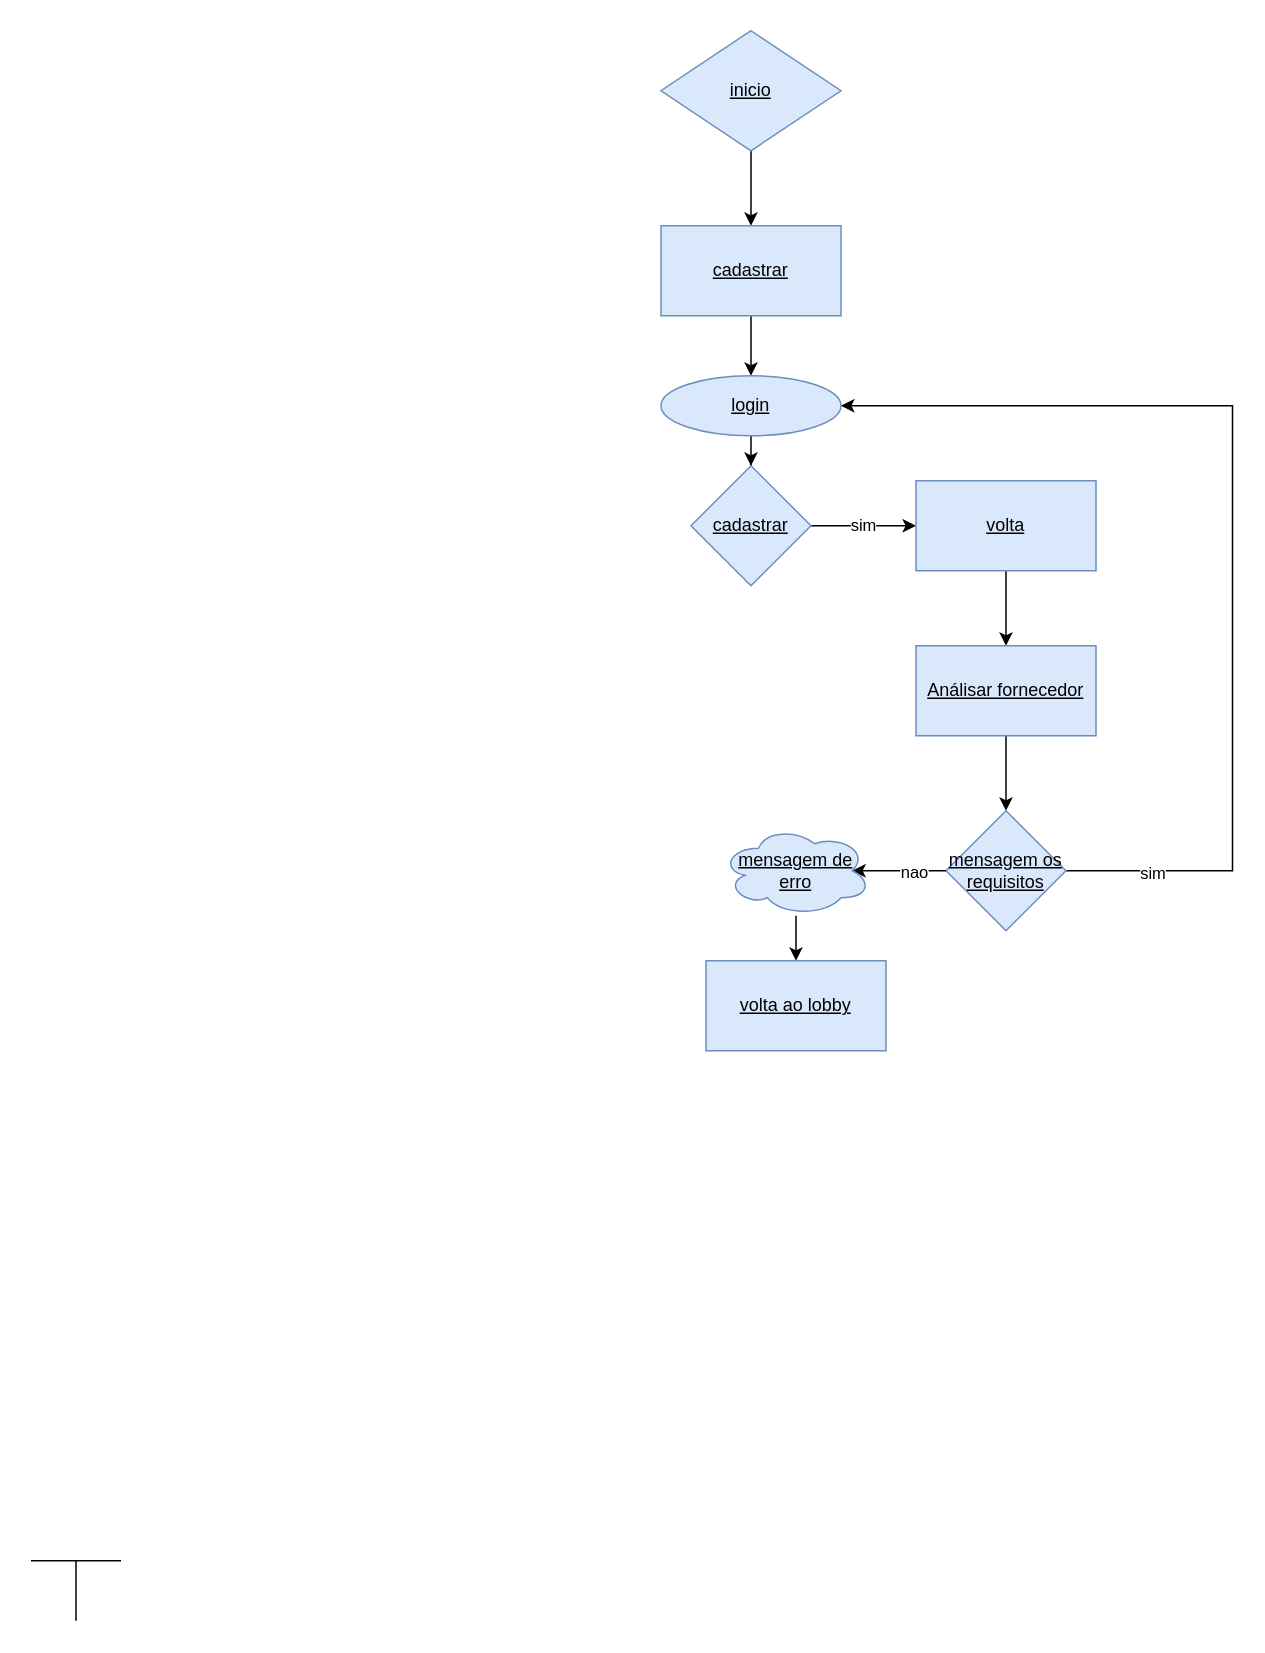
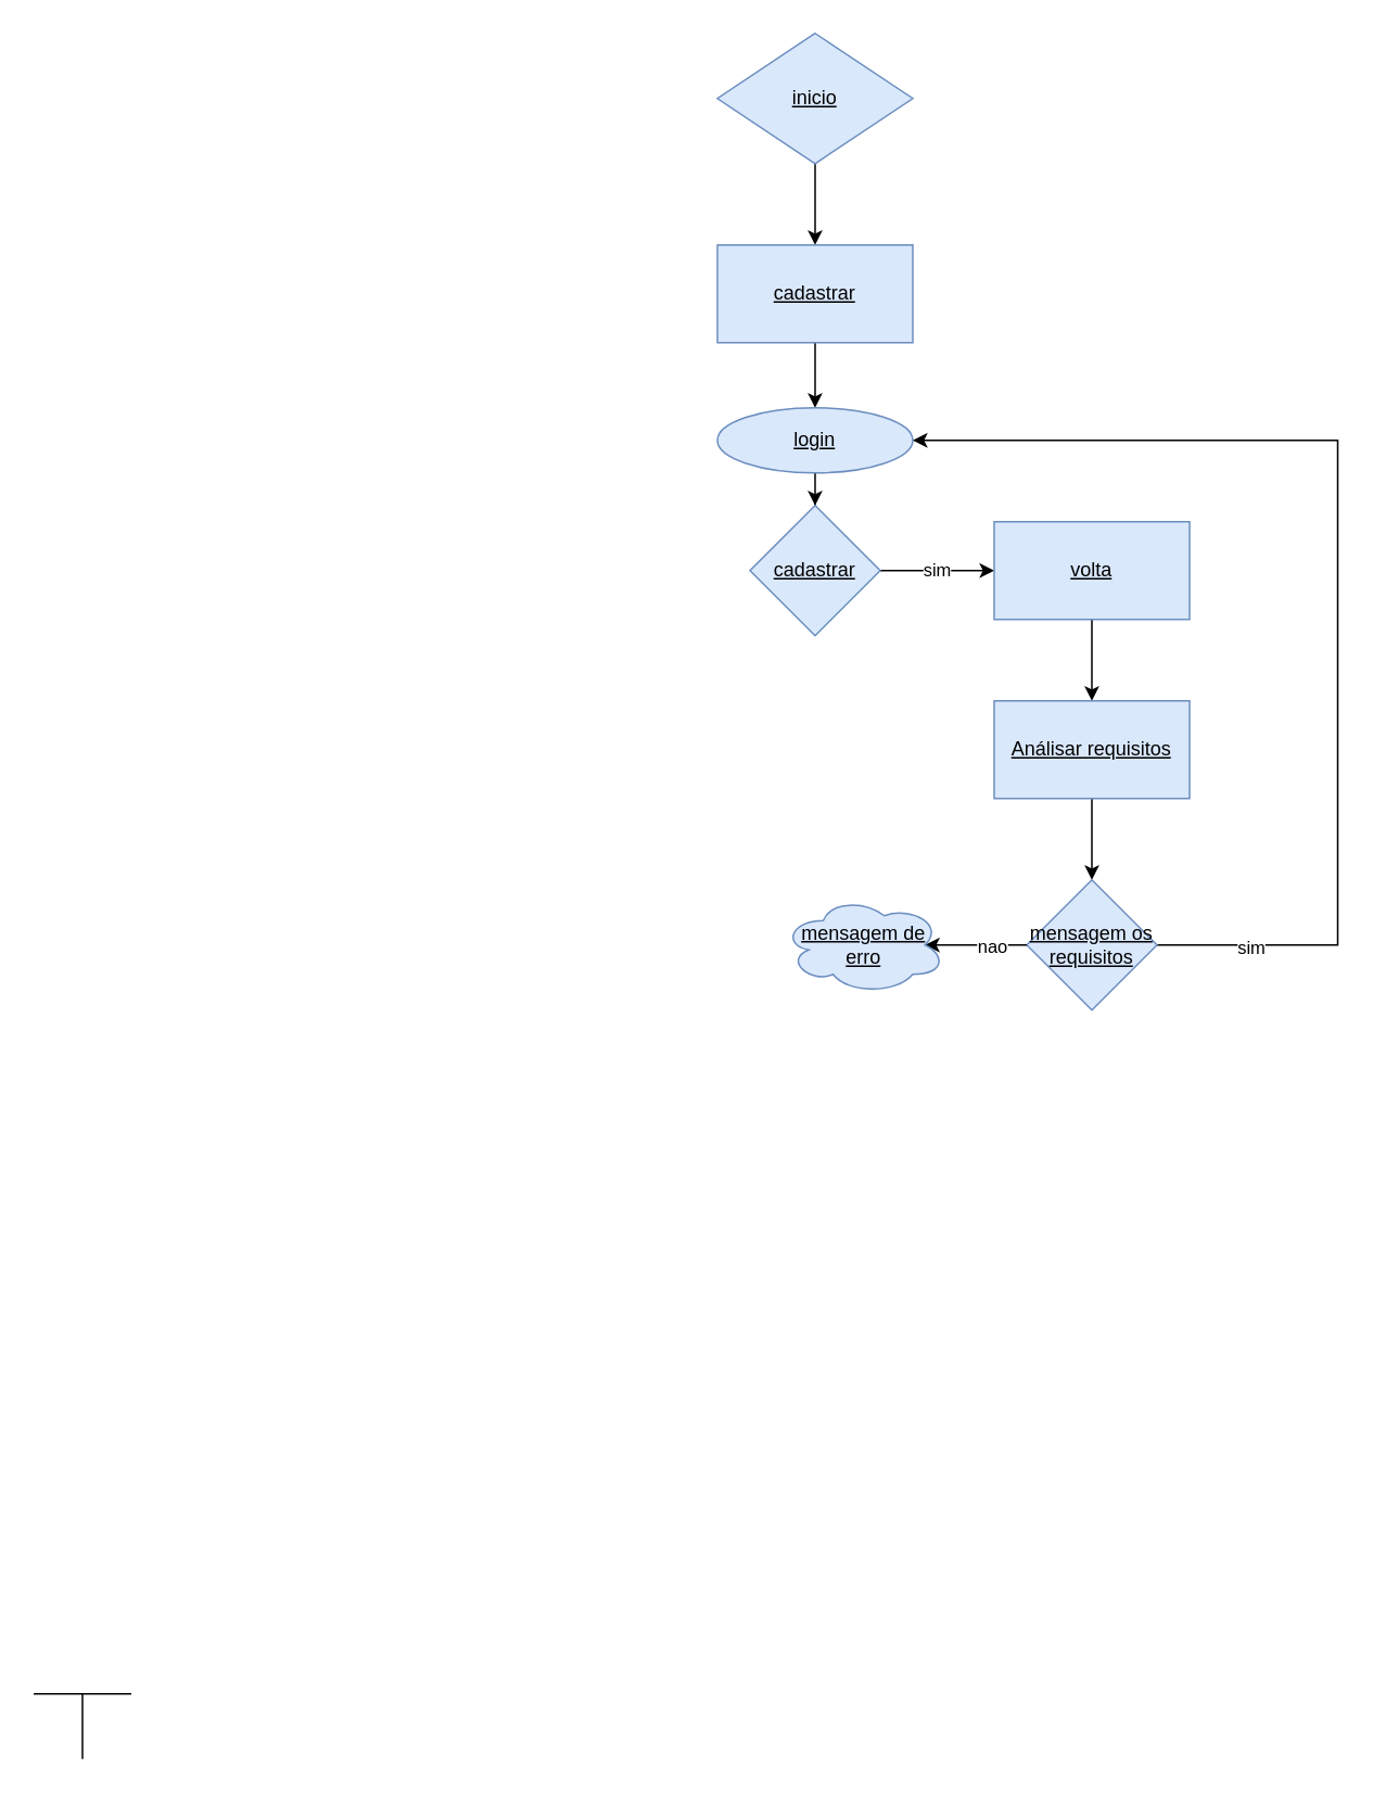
  <mxCell id="0" />
  <mxCell id="1" parent="0" />
  <mxCell id="2" style="edgeStyle=orthogonalEdgeStyle;rounded=0;orthogonalLoop=1;jettySize=auto;html=1;" parent="1" source="3" edge="1"><mxGeometry relative="1" as="geometry"><mxPoint x="500" y="150" as="targetPoint" /></mxGeometry></mxCell>
  <mxCell id="3" value="&lt;font style=&quot;vertical-align: inherit;&quot;&gt;&lt;font style=&quot;vertical-align: inherit;&quot;&gt;inicio&lt;/font&gt;&lt;/font&gt;" style="rhombus;whiteSpace=wrap;html=1;fillColor=#dae8fc;strokeColor=#6c8ebf;fontStyle=4;" parent="1" vertex="1"><mxGeometry x="440" y="20" width="120" height="80" as="geometry" /></mxCell>
  <mxCell id="4" style="edgeStyle=orthogonalEdgeStyle;rounded=0;orthogonalLoop=1;jettySize=auto;html=1;exitX=0.5;exitY=1;exitDx=0;exitDy=0;" parent="1" source="5" edge="1"><mxGeometry relative="1" as="geometry"><mxPoint x="500" y="250" as="targetPoint" /></mxGeometry></mxCell>
  <mxCell id="5" value="&lt;font style=&quot;vertical-align: inherit;&quot;&gt;&lt;font style=&quot;vertical-align: inherit;&quot;&gt;cadastrar&lt;/font&gt;&lt;/font&gt;" style="rounded=0;whiteSpace=wrap;html=1;fillColor=#dae8fc;strokeColor=#6c8ebf;fontStyle=4" parent="1" vertex="1"><mxGeometry x="440" y="150" width="120" height="60" as="geometry" /></mxCell>
  <mxCell id="6" style="edgeStyle=orthogonalEdgeStyle;rounded=0;orthogonalLoop=1;jettySize=auto;html=1;" parent="1" source="7" target="9" edge="1"><mxGeometry relative="1" as="geometry"><mxPoint x="500" y="330" as="targetPoint" /></mxGeometry></mxCell>
  <mxCell id="7" value="&lt;font style=&quot;vertical-align: inherit;&quot;&gt;&lt;font style=&quot;vertical-align: inherit;&quot;&gt;login&lt;/font&gt;&lt;/font&gt;" style="ellipse;whiteSpace=wrap;html=1;fillColor=#dae8fc;strokeColor=#6c8ebf;fontStyle=4" parent="1" vertex="1"><mxGeometry x="440" y="250" width="120" height="40" as="geometry" /></mxCell>
  <mxCell id="8" value="&lt;font style=&quot;vertical-align: inherit;&quot;&gt;&lt;font style=&quot;vertical-align: inherit;&quot;&gt;sim&lt;/font&gt;&lt;/font&gt;" style="edgeStyle=orthogonalEdgeStyle;rounded=0;orthogonalLoop=1;jettySize=auto;html=1;exitX=1;exitY=0.5;exitDx=0;exitDy=0;" parent="1" source="9" edge="1"><mxGeometry relative="1" as="geometry"><mxPoint x="610" y="350" as="targetPoint" /></mxGeometry></mxCell>
  <mxCell id="9" value="&lt;font style=&quot;vertical-align: inherit;&quot;&gt;&lt;font style=&quot;vertical-align: inherit;&quot;&gt;cadastrar&lt;/font&gt;&lt;/font&gt;" style="rhombus;whiteSpace=wrap;html=1;fillColor=#dae8fc;strokeColor=#6c8ebf;fontStyle=4" parent="1" vertex="1"><mxGeometry x="460" y="310" width="80" height="80" as="geometry" /></mxCell>
  <mxCell id="10" style="edgeStyle=orthogonalEdgeStyle;rounded=0;orthogonalLoop=1;jettySize=auto;html=1;" parent="1" source="11" edge="1"><mxGeometry relative="1" as="geometry"><mxPoint x="670" y="430" as="targetPoint" /></mxGeometry></mxCell>
  <mxCell id="11" value="&lt;font style=&quot;vertical-align: inherit;&quot;&gt;&lt;font style=&quot;vertical-align: inherit;&quot;&gt;volta&lt;/font&gt;&lt;/font&gt;" style="rounded=0;whiteSpace=wrap;html=1;fillColor=#dae8fc;strokeColor=#6c8ebf;fontStyle=4" parent="1" vertex="1"><mxGeometry x="610" y="320" width="120" height="60" as="geometry" /></mxCell>
  <mxCell id="12" style="edgeStyle=orthogonalEdgeStyle;rounded=0;orthogonalLoop=1;jettySize=auto;html=1;" parent="1" source="13" edge="1"><mxGeometry relative="1" as="geometry"><mxPoint x="670" y="540" as="targetPoint" /></mxGeometry></mxCell>
- <mxCell id="13" value="&lt;font style=&quot;vertical-align: inherit;&quot;&gt;&lt;font style=&quot;vertical-align: inherit;&quot;&gt;Análisar fornecedor&lt;/font&gt;&lt;/font&gt;" style="rounded=0;whiteSpace=wrap;html=1;fillColor=#dae8fc;strokeColor=#6c8ebf;fontStyle=4" parent="1" vertex="1"><mxGeometry x="610" y="430" width="120" height="60" as="geometry" /></mxCell>
+ <mxCell id="13" value="&lt;font style=&quot;vertical-align: inherit;&quot;&gt;&lt;font style=&quot;vertical-align: inherit;&quot;&gt;Análisar requisitos&lt;/font&gt;&lt;/font&gt;" style="rounded=0;whiteSpace=wrap;html=1;fillColor=#dae8fc;strokeColor=#6c8ebf;fontStyle=4" parent="1" vertex="1"><mxGeometry x="610" y="430" width="120" height="60" as="geometry" /></mxCell>
  <mxCell id="14" style="edgeStyle=orthogonalEdgeStyle;rounded=0;orthogonalLoop=1;jettySize=auto;html=1;entryX=1;entryY=0.5;entryDx=0;entryDy=0;" parent="1" source="16" target="7" edge="1"><mxGeometry relative="1" as="geometry"><mxPoint x="820" y="280" as="targetPoint" /><Array as="points"><mxPoint x="821" y="580" /><mxPoint x="821" y="270" /></Array></mxGeometry></mxCell>
  <mxCell id="15" value="&lt;font style=&quot;vertical-align: inherit;&quot;&gt;&lt;font style=&quot;vertical-align: inherit;&quot;&gt;sim&lt;/font&gt;&lt;/font&gt;" style="edgeLabel;html=1;align=center;verticalAlign=middle;resizable=0;points=[];" parent="14" vertex="1" connectable="0"><mxGeometry x="-0.833" y="-1" relative="1" as="geometry"><mxPoint as="offset" /></mxGeometry></mxCell>
  <mxCell id="16" value="&lt;font style=&quot;vertical-align: inherit;&quot;&gt;&lt;font style=&quot;vertical-align: inherit;&quot;&gt;mensagem os requisitos&lt;/font&gt;&lt;/font&gt;" style="rhombus;whiteSpace=wrap;html=1;fillColor=#dae8fc;strokeColor=#6c8ebf;fontStyle=4" parent="1" vertex="1"><mxGeometry x="630" y="540" width="80" height="80" as="geometry" /></mxCell>
  <mxCell id="17" style="edgeStyle=orthogonalEdgeStyle;rounded=0;orthogonalLoop=1;jettySize=auto;html=1;exitX=0;exitY=0.5;exitDx=0;exitDy=0;entryX=0.875;entryY=0.5;entryDx=0;entryDy=0;entryPerimeter=0;" parent="1" source="16" edge="1"><mxGeometry relative="1" as="geometry"><mxPoint x="567.5" y="580" as="targetPoint" /></mxGeometry></mxCell>
  <mxCell id="18" value="&lt;font style=&quot;vertical-align: inherit;&quot;&gt;&lt;font style=&quot;vertical-align: inherit;&quot;&gt;nao&lt;/font&gt;&lt;/font&gt;" style="edgeLabel;html=1;align=center;verticalAlign=middle;resizable=0;points=[];" parent="17" vertex="1" connectable="0"><mxGeometry x="-0.302" relative="1" as="geometry"><mxPoint as="offset" /></mxGeometry></mxCell>
- <mxCell id="19" style="edgeStyle=orthogonalEdgeStyle;rounded=0;orthogonalLoop=1;jettySize=auto;html=1;" parent="1" source="20" target="21" edge="1"><mxGeometry relative="1" as="geometry"><mxPoint x="530" y="640" as="targetPoint" /></mxGeometry></mxCell>
  <mxCell id="20" value="&lt;font style=&quot;vertical-align: inherit;&quot;&gt;&lt;font style=&quot;vertical-align: inherit;&quot;&gt;&lt;font style=&quot;vertical-align: inherit;&quot;&gt;&lt;font style=&quot;vertical-align: inherit;&quot;&gt;mensagem de erro&lt;/font&gt;&lt;/font&gt;&lt;/font&gt;&lt;/font&gt;" style="ellipse;shape=cloud;whiteSpace=wrap;html=1;align=center;fillColor=#dae8fc;strokeColor=#6c8ebf;fontStyle=4" parent="1" vertex="1"><mxGeometry x="480" y="550" width="100" height="60" as="geometry" /></mxCell>
- <mxCell id="21" value="&lt;font style=&quot;vertical-align: inherit;&quot;&gt;&lt;font style=&quot;vertical-align: inherit;&quot;&gt;volta ao lobby&lt;/font&gt;&lt;/font&gt;" style="rounded=0;whiteSpace=wrap;html=1;fillColor=#dae8fc;strokeColor=#6c8ebf;fontStyle=4" parent="1" vertex="1"><mxGeometry x="470" y="640" width="120" height="60" as="geometry" /></mxCell>
  <mxCell id="22" style="edgeStyle=orthogonalEdgeStyle;rounded=0;orthogonalLoop=1;jettySize=auto;html=1;exitX=0.5;exitY=1;exitDx=0;exitDy=0;" parent="1" edge="1"><mxGeometry relative="1" as="geometry"><mxPoint x="50" y="1080" as="sourcePoint" /><mxPoint x="50" y="1080" as="targetPoint" /></mxGeometry></mxCell>
  <mxCell id="23" value="" style="endArrow=none;html=1;rounded=0;" parent="1" edge="1"><mxGeometry width="50" height="50" relative="1" as="geometry"><mxPoint x="20" y="1040" as="sourcePoint" /><mxPoint x="30" y="1040" as="targetPoint" /><Array as="points"><mxPoint x="80" y="1040" /></Array></mxGeometry></mxCell>
  <mxCell id="24" value="" style="endArrow=none;html=1;rounded=0;" parent="1" edge="1"><mxGeometry width="50" height="50" relative="1" as="geometry"><mxPoint x="50" y="1080" as="sourcePoint" /><mxPoint x="50" y="1040" as="targetPoint" /><Array as="points"><mxPoint x="50" y="1070" /><mxPoint x="50" y="1060" /></Array></mxGeometry></mxCell>
